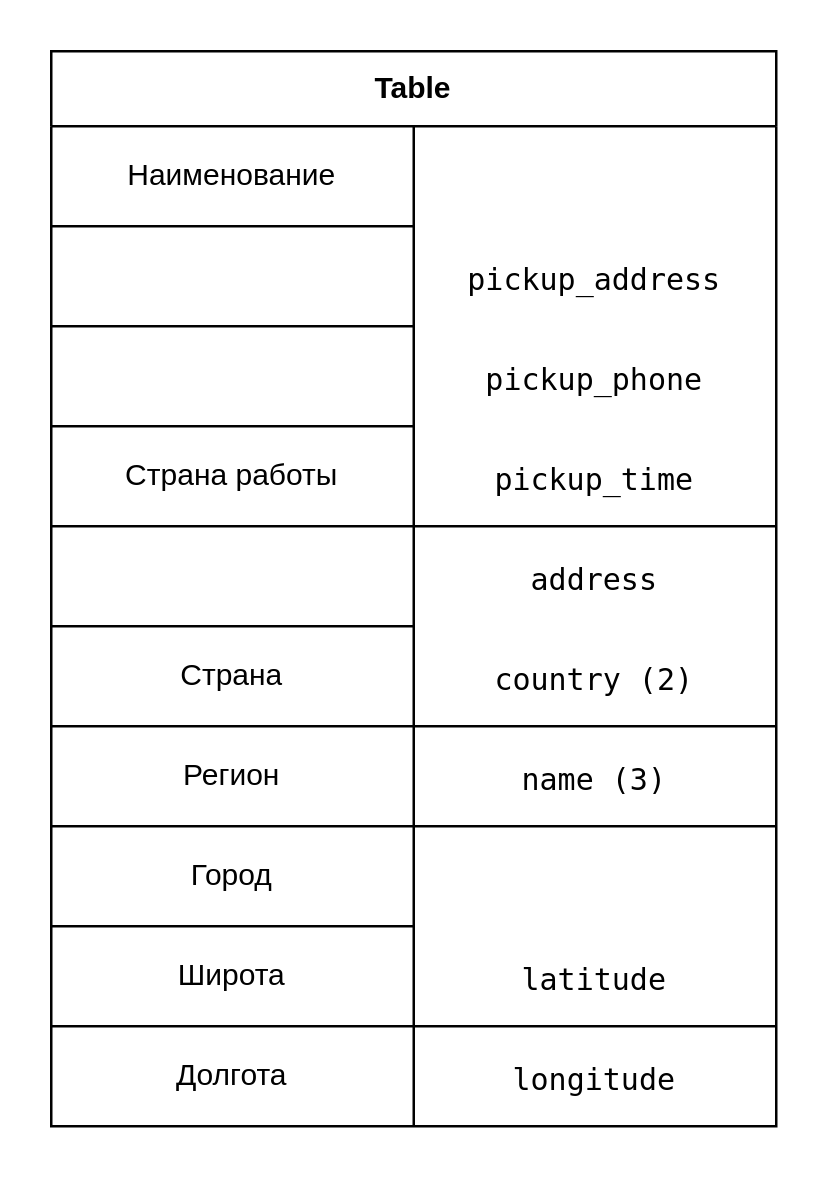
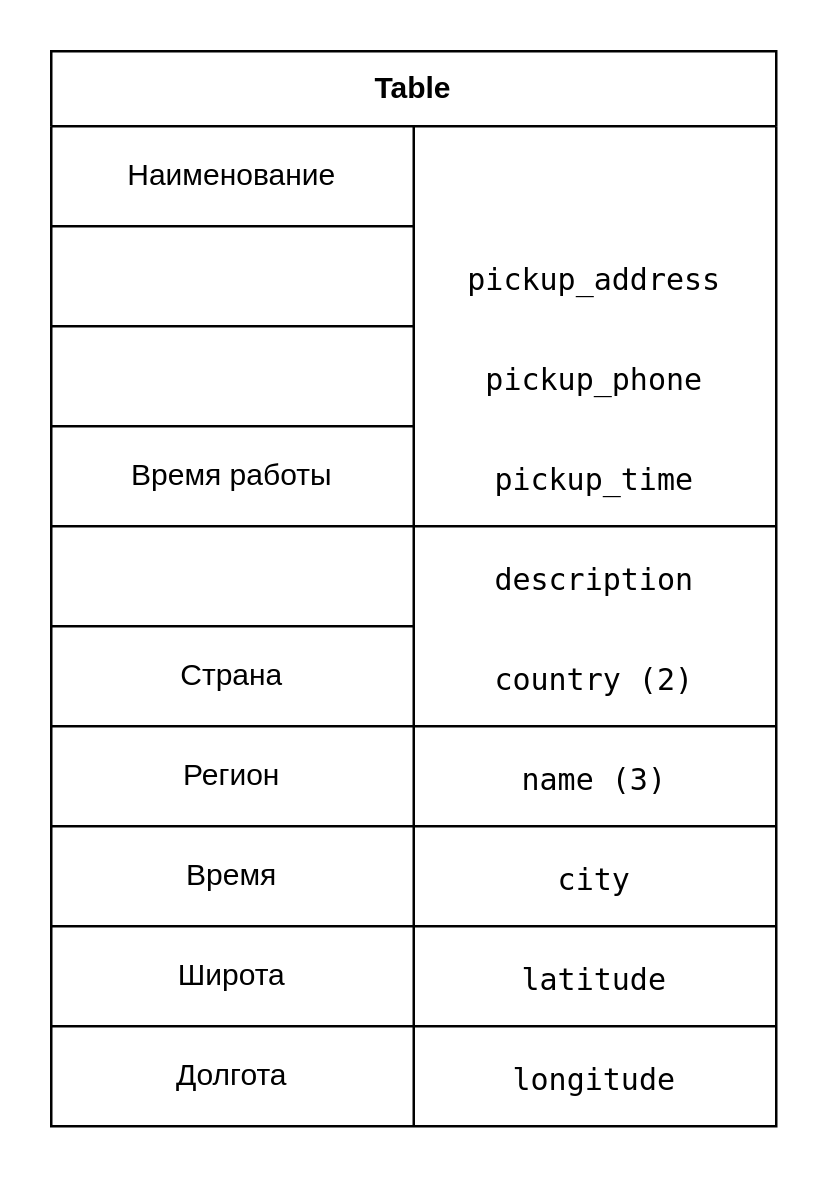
  <mxCell id="0" />
  <mxCell id="1" parent="0" />
  <mxCell id="2" value="Table" style="shape=table;html=1;whiteSpace=wrap;startSize=30;container=1;collapsible=0;childLayout=tableLayout;fontStyle=1;align=center;" vertex="1" parent="1"><mxGeometry x="20" y="20" width="290" height="430" as="geometry" /></mxCell>
  <mxCell id="3" value="" style="shape=partialRectangle;html=1;whiteSpace=wrap;collapsible=0;dropTarget=0;pointerEvents=0;fillColor=none;top=0;left=0;bottom=0;right=0;points=[[0,0.5],[1,0.5]];portConstraint=eastwest;" vertex="1" parent="2"><mxGeometry y="30" width="290" height="40" as="geometry" /></mxCell>
  <mxCell id="4" value="Наименование" style="shape=partialRectangle;html=1;whiteSpace=wrap;connectable=0;fillColor=none;top=0;left=0;bottom=0;right=0;overflow=hidden;" vertex="1" parent="3"><mxGeometry width="145" height="40" as="geometry" /></mxCell>
  <mxCell id="5" style="shape=partialRectangle;html=1;whiteSpace=wrap;collapsible=0;dropTarget=0;pointerEvents=0;fillColor=none;top=0;left=0;bottom=0;right=0;points=[[0,0.5],[1,0.5]];portConstraint=eastwest;" vertex="1" parent="2"><mxGeometry y="70" width="290" height="40" as="geometry" /></mxCell>
  <mxCell id="6" value="&lt;meta charset=&quot;utf-8&quot;&gt;&lt;pre style=&quot;color: rgb(0 , 0 , 0) ; font-style: normal ; font-weight: 400 ; letter-spacing: normal ; text-indent: 0px ; text-transform: none ; word-spacing: 0px&quot;&gt;pickup_address&lt;/pre&gt;" style="shape=partialRectangle;html=1;whiteSpace=wrap;connectable=0;fillColor=none;top=0;left=0;bottom=0;right=0;overflow=hidden;" vertex="1" parent="5"><mxGeometry x="145" width="145" height="40" as="geometry" /></mxCell>
  <mxCell id="7" style="shape=partialRectangle;html=1;whiteSpace=wrap;collapsible=0;dropTarget=0;pointerEvents=0;fillColor=none;top=0;left=0;bottom=0;right=0;points=[[0,0.5],[1,0.5]];portConstraint=eastwest;" vertex="1" parent="2"><mxGeometry y="110" width="290" height="40" as="geometry" /></mxCell>
  <mxCell id="8" value="&lt;meta charset=&quot;utf-8&quot;&gt;&lt;pre style=&quot;color: rgb(0 , 0 , 0) ; font-style: normal ; font-weight: 400 ; letter-spacing: normal ; text-indent: 0px ; text-transform: none ; word-spacing: 0px&quot;&gt;pickup_phone&lt;/pre&gt;" style="shape=partialRectangle;html=1;whiteSpace=wrap;connectable=0;fillColor=none;top=0;left=0;bottom=0;right=0;overflow=hidden;" vertex="1" parent="7"><mxGeometry x="145" width="145" height="40" as="geometry" /></mxCell>
  <mxCell id="9" style="shape=partialRectangle;html=1;whiteSpace=wrap;collapsible=0;dropTarget=0;pointerEvents=0;fillColor=none;top=0;left=0;bottom=0;right=0;points=[[0,0.5],[1,0.5]];portConstraint=eastwest;" vertex="1" parent="2"><mxGeometry y="150" width="290" height="40" as="geometry" /></mxCell>
- <mxCell id="10" value="Страна работы" style="shape=partialRectangle;html=1;whiteSpace=wrap;connectable=0;fillColor=none;top=0;left=0;bottom=0;right=0;overflow=hidden;" vertex="1" parent="9"><mxGeometry width="145" height="40" as="geometry" /></mxCell>
+ <mxCell id="10" value="Время работы" style="shape=partialRectangle;html=1;whiteSpace=wrap;connectable=0;fillColor=none;top=0;left=0;bottom=0;right=0;overflow=hidden;" vertex="1" parent="9"><mxGeometry width="145" height="40" as="geometry" /></mxCell>
  <mxCell id="11" value="&lt;meta charset=&quot;utf-8&quot;&gt;&lt;pre style=&quot;color: rgb(0 , 0 , 0) ; font-style: normal ; font-weight: 400 ; letter-spacing: normal ; text-indent: 0px ; text-transform: none ; word-spacing: 0px&quot;&gt;pickup_time&lt;/pre&gt;" style="shape=partialRectangle;html=1;whiteSpace=wrap;connectable=0;fillColor=none;top=0;left=0;bottom=0;right=0;overflow=hidden;" vertex="1" parent="9"><mxGeometry x="145" width="145" height="40" as="geometry" /></mxCell>
  <mxCell id="12" style="shape=partialRectangle;html=1;whiteSpace=wrap;collapsible=0;dropTarget=0;pointerEvents=0;fillColor=none;top=0;left=0;bottom=0;right=0;points=[[0,0.5],[1,0.5]];portConstraint=eastwest;" vertex="1" parent="2"><mxGeometry y="190" width="290" height="40" as="geometry" /></mxCell>
- <mxCell id="13" value="&lt;meta charset=&quot;utf-8&quot;&gt;&lt;pre style=&quot;color: rgb(0 , 0 , 0) ; font-style: normal ; font-weight: 400 ; letter-spacing: normal ; text-indent: 0px ; text-transform: none ; word-spacing: 0px&quot;&gt;address&lt;/pre&gt;" style="shape=partialRectangle;html=1;whiteSpace=wrap;connectable=0;fillColor=none;top=0;left=0;bottom=0;right=0;overflow=hidden;" vertex="1" parent="12"><mxGeometry x="145" width="145" height="40" as="geometry" /></mxCell>
+ <mxCell id="13" value="&lt;meta charset=&quot;utf-8&quot;&gt;&lt;pre style=&quot;color: rgb(0 , 0 , 0) ; font-style: normal ; font-weight: 400 ; letter-spacing: normal ; text-indent: 0px ; text-transform: none ; word-spacing: 0px&quot;&gt;description&lt;/pre&gt;" style="shape=partialRectangle;html=1;whiteSpace=wrap;connectable=0;fillColor=none;top=0;left=0;bottom=0;right=0;overflow=hidden;" vertex="1" parent="12"><mxGeometry x="145" width="145" height="40" as="geometry" /></mxCell>
  <mxCell id="14" style="shape=partialRectangle;html=1;whiteSpace=wrap;collapsible=0;dropTarget=0;pointerEvents=0;fillColor=none;top=0;left=0;bottom=0;right=0;points=[[0,0.5],[1,0.5]];portConstraint=eastwest;" vertex="1" parent="2"><mxGeometry y="230" width="290" height="40" as="geometry" /></mxCell>
  <mxCell id="15" value="Страна" style="shape=partialRectangle;html=1;whiteSpace=wrap;connectable=0;fillColor=none;top=0;left=0;bottom=0;right=0;overflow=hidden;" vertex="1" parent="14"><mxGeometry width="145" height="40" as="geometry" /></mxCell>
  <mxCell id="16" value="&lt;pre style=&quot;color: rgb(0 , 0 , 0) ; font-style: normal ; font-weight: 400 ; letter-spacing: normal ; text-indent: 0px ; text-transform: none ; word-spacing: 0px&quot;&gt;country (2)&lt;/pre&gt;" style="shape=partialRectangle;html=1;whiteSpace=wrap;connectable=0;fillColor=none;top=0;left=0;bottom=0;right=0;overflow=hidden;" vertex="1" parent="14"><mxGeometry x="145" width="145" height="40" as="geometry" /></mxCell>
  <mxCell id="17" style="shape=partialRectangle;html=1;whiteSpace=wrap;collapsible=0;dropTarget=0;pointerEvents=0;fillColor=none;top=0;left=0;bottom=0;right=0;points=[[0,0.5],[1,0.5]];portConstraint=eastwest;" vertex="1" parent="2"><mxGeometry y="270" width="290" height="40" as="geometry" /></mxCell>
  <mxCell id="18" value="Регион" style="shape=partialRectangle;html=1;whiteSpace=wrap;connectable=0;fillColor=none;top=0;left=0;bottom=0;right=0;overflow=hidden;" vertex="1" parent="17"><mxGeometry width="145" height="40" as="geometry" /></mxCell>
  <mxCell id="19" value="&lt;pre style=&quot;color: rgb(0 , 0 , 0) ; font-style: normal ; font-weight: 400 ; letter-spacing: normal ; text-indent: 0px ; text-transform: none ; word-spacing: 0px&quot;&gt;name (3)&lt;/pre&gt;" style="shape=partialRectangle;html=1;whiteSpace=wrap;connectable=0;fillColor=none;top=0;left=0;bottom=0;right=0;overflow=hidden;" vertex="1" parent="17"><mxGeometry x="145" width="145" height="40" as="geometry" /></mxCell>
  <mxCell id="20" style="shape=partialRectangle;html=1;whiteSpace=wrap;collapsible=0;dropTarget=0;pointerEvents=0;fillColor=none;top=0;left=0;bottom=0;right=0;points=[[0,0.5],[1,0.5]];portConstraint=eastwest;" vertex="1" parent="2"><mxGeometry y="310" width="290" height="40" as="geometry" /></mxCell>
- <mxCell id="21" value="Город" style="shape=partialRectangle;html=1;whiteSpace=wrap;connectable=0;fillColor=none;top=0;left=0;bottom=0;right=0;overflow=hidden;" vertex="1" parent="20"><mxGeometry width="145" height="40" as="geometry" /></mxCell>
+ <mxCell id="21" value="Время" style="shape=partialRectangle;html=1;whiteSpace=wrap;connectable=0;fillColor=none;top=0;left=0;bottom=0;right=0;overflow=hidden;" vertex="1" parent="20"><mxGeometry width="145" height="40" as="geometry" /></mxCell>
+ <mxCell id="22" value="&lt;meta charset=&quot;utf-8&quot;&gt;&lt;pre style=&quot;color: rgb(0 , 0 , 0) ; font-style: normal ; font-weight: 400 ; letter-spacing: normal ; text-indent: 0px ; text-transform: none ; word-spacing: 0px&quot;&gt;city&lt;/pre&gt;" style="shape=partialRectangle;html=1;whiteSpace=wrap;connectable=0;fillColor=none;top=0;left=0;bottom=0;right=0;overflow=hidden;" vertex="1" parent="20"><mxGeometry x="145" width="145" height="40" as="geometry" /></mxCell>
  <mxCell id="23" value="" style="shape=partialRectangle;html=1;whiteSpace=wrap;collapsible=0;dropTarget=0;pointerEvents=0;fillColor=none;top=0;left=0;bottom=0;right=0;points=[[0,0.5],[1,0.5]];portConstraint=eastwest;" vertex="1" parent="2"><mxGeometry y="350" width="290" height="40" as="geometry" /></mxCell>
  <mxCell id="24" value="Широта" style="shape=partialRectangle;html=1;whiteSpace=wrap;connectable=0;fillColor=none;top=0;left=0;bottom=0;right=0;overflow=hidden;" vertex="1" parent="23"><mxGeometry width="145" height="40" as="geometry" /></mxCell>
  <mxCell id="25" value="&lt;meta charset=&quot;utf-8&quot;&gt;&lt;pre style=&quot;color: rgb(0 , 0 , 0) ; font-style: normal ; font-weight: 400 ; letter-spacing: normal ; text-indent: 0px ; text-transform: none ; word-spacing: 0px&quot;&gt;latitude&lt;/pre&gt;" style="shape=partialRectangle;html=1;whiteSpace=wrap;connectable=0;fillColor=none;top=0;left=0;bottom=0;right=0;overflow=hidden;" vertex="1" parent="23"><mxGeometry x="145" width="145" height="40" as="geometry" /></mxCell>
  <mxCell id="26" value="" style="shape=partialRectangle;html=1;whiteSpace=wrap;collapsible=0;dropTarget=0;pointerEvents=0;fillColor=none;top=0;left=0;bottom=0;right=0;points=[[0,0.5],[1,0.5]];portConstraint=eastwest;" vertex="1" parent="2"><mxGeometry y="390" width="290" height="40" as="geometry" /></mxCell>
  <mxCell id="27" value="Долгота" style="shape=partialRectangle;html=1;whiteSpace=wrap;connectable=0;fillColor=none;top=0;left=0;bottom=0;right=0;overflow=hidden;" vertex="1" parent="26"><mxGeometry width="145" height="40" as="geometry" /></mxCell>
  <mxCell id="28" value="&lt;meta charset=&quot;utf-8&quot;&gt;&lt;pre style=&quot;color: rgb(0 , 0 , 0) ; font-style: normal ; font-weight: 400 ; letter-spacing: normal ; text-indent: 0px ; text-transform: none ; word-spacing: 0px&quot;&gt;longitude&lt;/pre&gt;" style="shape=partialRectangle;html=1;whiteSpace=wrap;connectable=0;fillColor=none;top=0;left=0;bottom=0;right=0;overflow=hidden;" vertex="1" parent="26"><mxGeometry x="145" width="145" height="40" as="geometry" /></mxCell>
